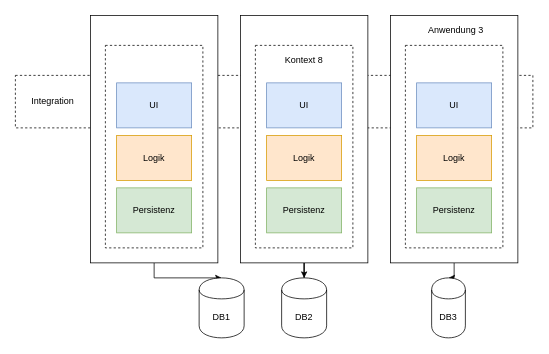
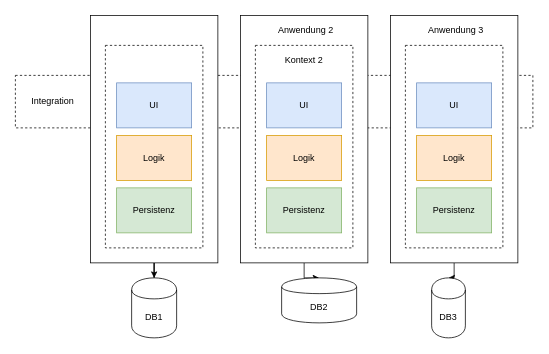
  <mxCell id="0" />
  <mxCell id="1" parent="0" />
  <mxCell id="2" value="" style="rounded=0;whiteSpace=wrap;html=1;dashed=1;" parent="1" vertex="1"><mxGeometry x="20" y="100" width="690" height="70" as="geometry" /></mxCell>
  <mxCell id="3" style="edgeStyle=orthogonalEdgeStyle;rounded=0;orthogonalLoop=1;jettySize=auto;html=1;entryX=0.5;entryY=0;entryDx=0;entryDy=0;" parent="1" source="4" target="9" edge="1"><mxGeometry relative="1" as="geometry" /></mxCell>
  <mxCell id="4" value="" style="rounded=0;whiteSpace=wrap;html=1;" parent="1" vertex="1"><mxGeometry x="120" y="20" width="170" height="330" as="geometry" /></mxCell>
  <mxCell id="5" value="" style="rounded=0;whiteSpace=wrap;html=1;dashed=1;" parent="1" vertex="1"><mxGeometry x="140" y="60" width="130" height="270" as="geometry" /></mxCell>
  <mxCell id="6" value="UI" style="rounded=0;whiteSpace=wrap;html=1;fillColor=#dae8fc;strokeColor=#6c8ebf;" parent="1" vertex="1"><mxGeometry x="155" y="110" width="100" height="60" as="geometry" /></mxCell>
  <mxCell id="7" value="Logik" style="rounded=0;whiteSpace=wrap;html=1;fillColor=#ffe6cc;strokeColor=#d79b00;" parent="1" vertex="1"><mxGeometry x="155" y="180" width="100" height="60" as="geometry" /></mxCell>
  <mxCell id="8" value="Persistenz" style="rounded=0;whiteSpace=wrap;html=1;fillColor=#d5e8d4;strokeColor=#82b366;" parent="1" vertex="1"><mxGeometry x="155" y="250" width="100" height="60" as="geometry" /></mxCell>
- <mxCell id="9" value="DB1" style="shape=cylinder;whiteSpace=wrap;html=1;boundedLbl=1;backgroundOutline=1;" parent="1" vertex="1"><mxGeometry x="265" y="370" width="60" height="80" as="geometry" /></mxCell>
+ <mxCell id="9" value="DB1" style="shape=cylinder;whiteSpace=wrap;html=1;boundedLbl=1;backgroundOutline=1;" parent="1" vertex="1"><mxGeometry x="175" y="370" width="60" height="80" as="geometry" /></mxCell>
  <mxCell id="10" style="edgeStyle=orthogonalEdgeStyle;rounded=0;orthogonalLoop=1;jettySize=auto;html=1;entryX=0.5;entryY=0;entryDx=0;entryDy=0;" parent="1" source="11" target="16" edge="1"><mxGeometry relative="1" as="geometry" /></mxCell>
  <mxCell id="11" value="" style="rounded=0;whiteSpace=wrap;html=1;" parent="1" vertex="1"><mxGeometry x="320" y="20" width="170" height="330" as="geometry" /></mxCell>
  <mxCell id="12" value="" style="rounded=0;whiteSpace=wrap;html=1;dashed=1;" parent="1" vertex="1"><mxGeometry x="340" y="60" width="130" height="270" as="geometry" /></mxCell>
  <mxCell id="13" value="UI" style="rounded=0;whiteSpace=wrap;html=1;fillColor=#dae8fc;strokeColor=#6c8ebf;" parent="1" vertex="1"><mxGeometry x="355" y="110" width="100" height="60" as="geometry" /></mxCell>
  <mxCell id="14" value="Logik" style="rounded=0;whiteSpace=wrap;html=1;fillColor=#ffe6cc;strokeColor=#d79b00;" parent="1" vertex="1"><mxGeometry x="355" y="180" width="100" height="60" as="geometry" /></mxCell>
  <mxCell id="15" value="Persistenz" style="rounded=0;whiteSpace=wrap;html=1;fillColor=#d5e8d4;strokeColor=#82b366;" parent="1" vertex="1"><mxGeometry x="355" y="250" width="100" height="60" as="geometry" /></mxCell>
- <mxCell id="16" value="DB2" style="shape=cylinder;whiteSpace=wrap;html=1;boundedLbl=1;backgroundOutline=1;" parent="1" vertex="1"><mxGeometry x="375" y="370" width="60" height="80" as="geometry" /></mxCell>
- <mxCell id="17" value="Kontext 8" style="text;html=1;strokeColor=none;fillColor=none;align=center;verticalAlign=middle;whiteSpace=wrap;rounded=0;" parent="1" vertex="1"><mxGeometry x="375" y="70" width="60" height="20" as="geometry" /></mxCell>
+ <mxCell id="16" value="DB2" style="shape=cylinder;whiteSpace=wrap;html=1;boundedLbl=1;backgroundOutline=1;" parent="1" vertex="1"><mxGeometry x="375" y="370" width="100" height="60" as="geometry" /></mxCell>
+ <mxCell id="17" value="Kontext 2" style="text;html=1;strokeColor=none;fillColor=none;align=center;verticalAlign=middle;whiteSpace=wrap;rounded=0;" parent="1" vertex="1"><mxGeometry x="375" y="70" width="60" height="20" as="geometry" /></mxCell>
+ <mxCell id="18" value="Anwendung 2" style="text;html=1;strokeColor=none;fillColor=none;align=center;verticalAlign=middle;whiteSpace=wrap;rounded=0;" parent="1" vertex="1"><mxGeometry x="360" y="30" width="95" height="20" as="geometry" /></mxCell>
  <mxCell id="19" style="edgeStyle=orthogonalEdgeStyle;rounded=0;orthogonalLoop=1;jettySize=auto;html=1;entryX=0.5;entryY=0;entryDx=0;entryDy=0;" parent="1" source="20" target="25" edge="1"><mxGeometry relative="1" as="geometry" /></mxCell>
  <mxCell id="20" value="" style="rounded=0;whiteSpace=wrap;html=1;" parent="1" vertex="1"><mxGeometry x="520" y="20" width="170" height="330" as="geometry" /></mxCell>
  <mxCell id="21" value="" style="rounded=0;whiteSpace=wrap;html=1;dashed=1;" parent="1" vertex="1"><mxGeometry x="540" y="60" width="130" height="270" as="geometry" /></mxCell>
  <mxCell id="22" value="UI" style="rounded=0;whiteSpace=wrap;html=1;fillColor=#dae8fc;strokeColor=#6c8ebf;" parent="1" vertex="1"><mxGeometry x="555" y="110" width="100" height="60" as="geometry" /></mxCell>
  <mxCell id="23" value="Logik" style="rounded=0;whiteSpace=wrap;html=1;fillColor=#ffe6cc;strokeColor=#d79b00;" parent="1" vertex="1"><mxGeometry x="555" y="180" width="100" height="60" as="geometry" /></mxCell>
  <mxCell id="24" value="Persistenz" style="rounded=0;whiteSpace=wrap;html=1;fillColor=#d5e8d4;strokeColor=#82b366;" parent="1" vertex="1"><mxGeometry x="555" y="250" width="100" height="60" as="geometry" /></mxCell>
  <mxCell id="25" value="DB3" style="shape=cylinder;whiteSpace=wrap;html=1;boundedLbl=1;backgroundOutline=1;" parent="1" vertex="1"><mxGeometry x="575" y="370" width="45" height="80" as="geometry" /></mxCell>
  <mxCell id="26" value="Anwendung 3" style="text;html=1;strokeColor=none;fillColor=none;align=center;verticalAlign=middle;whiteSpace=wrap;rounded=0;" parent="1" vertex="1"><mxGeometry x="560" y="30" width="95" height="20" as="geometry" /></mxCell>
  <mxCell id="27" value="Integration" style="text;html=1;strokeColor=none;fillColor=none;align=center;verticalAlign=middle;whiteSpace=wrap;rounded=0;dashed=1;" parent="1" vertex="1"><mxGeometry x="50" y="125" width="40" height="20" as="geometry" /></mxCell>
